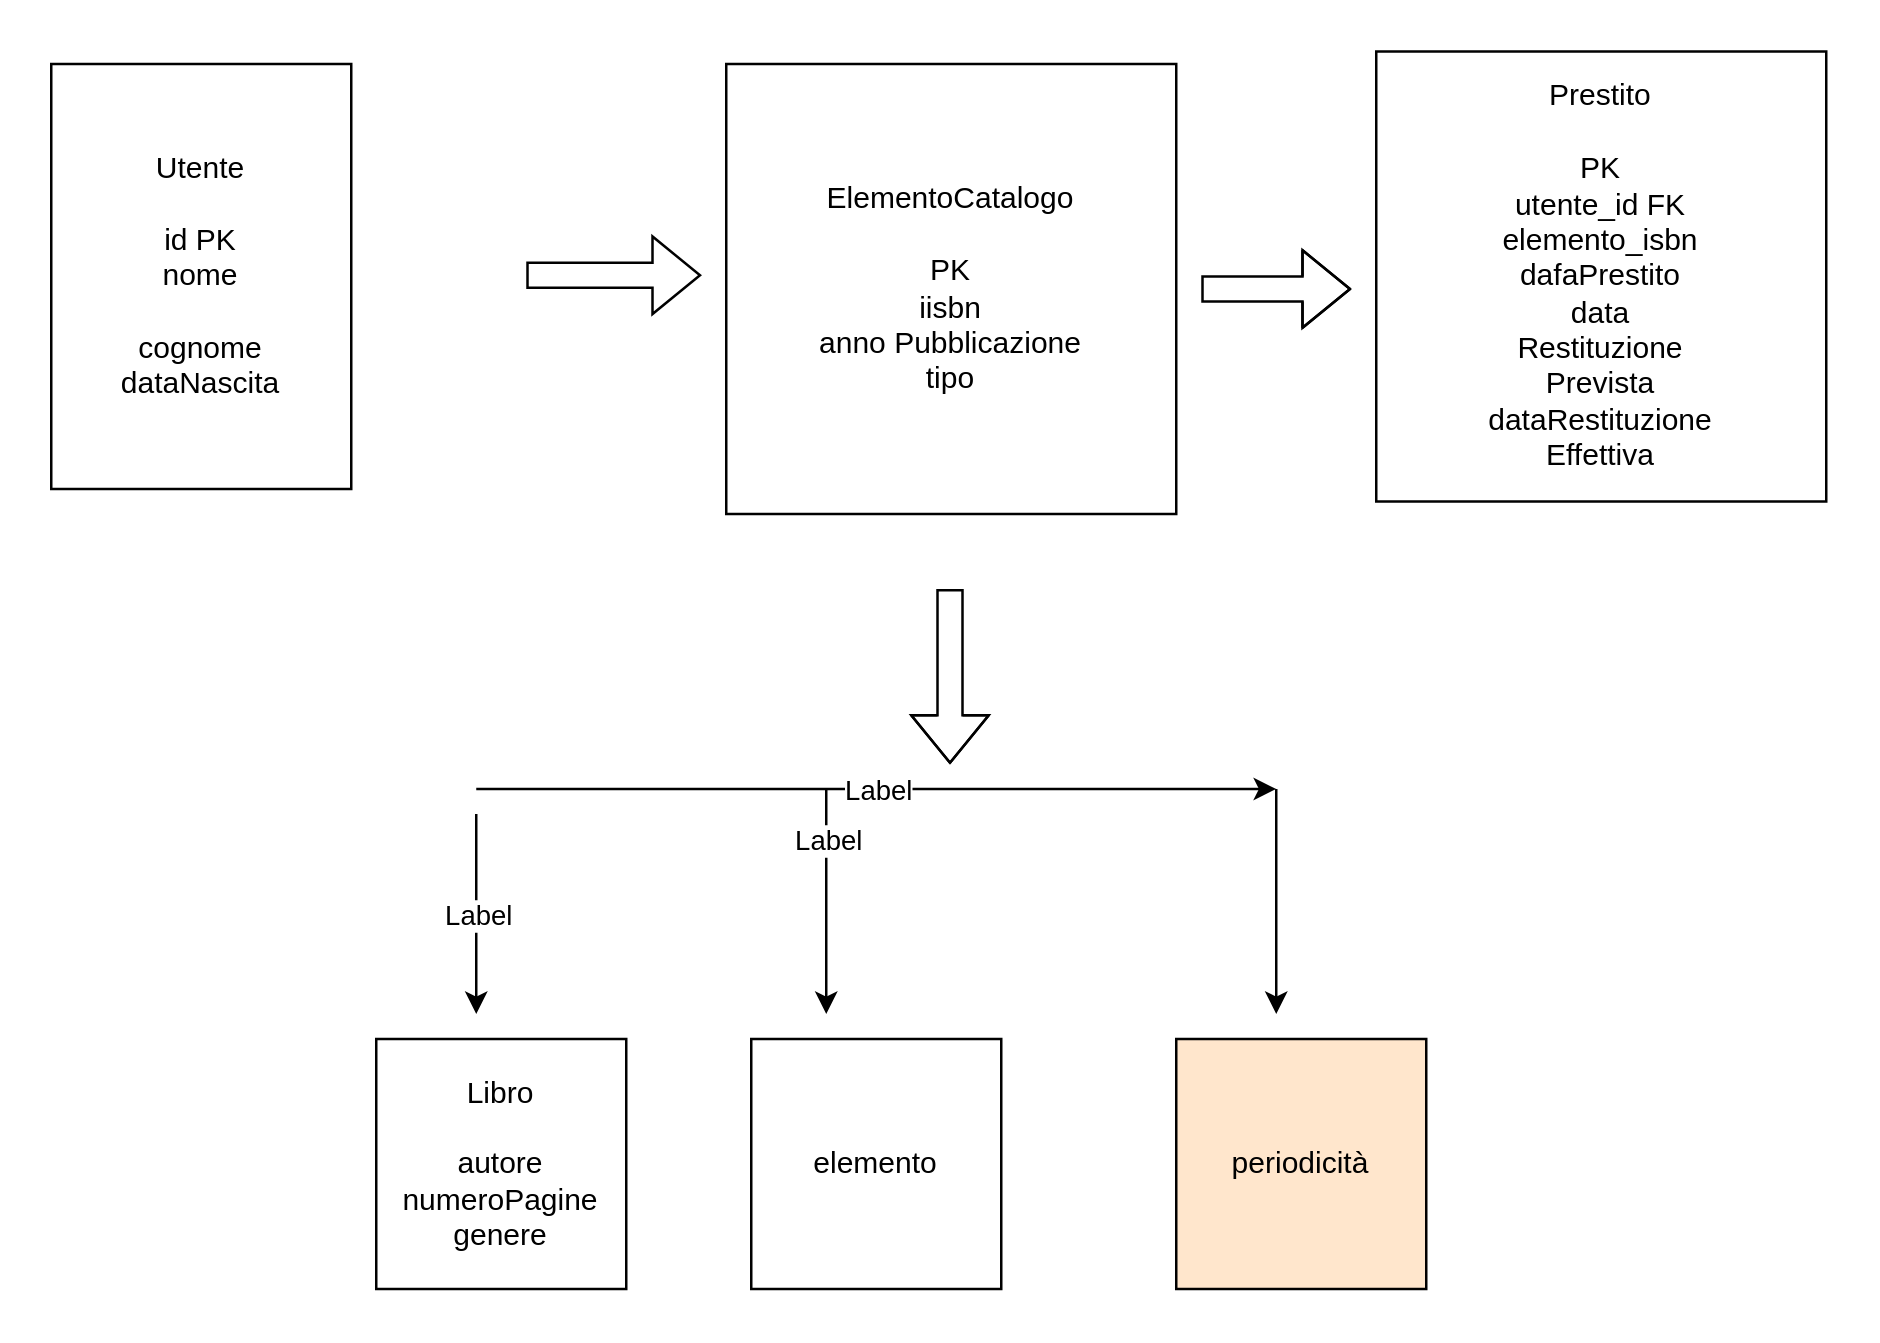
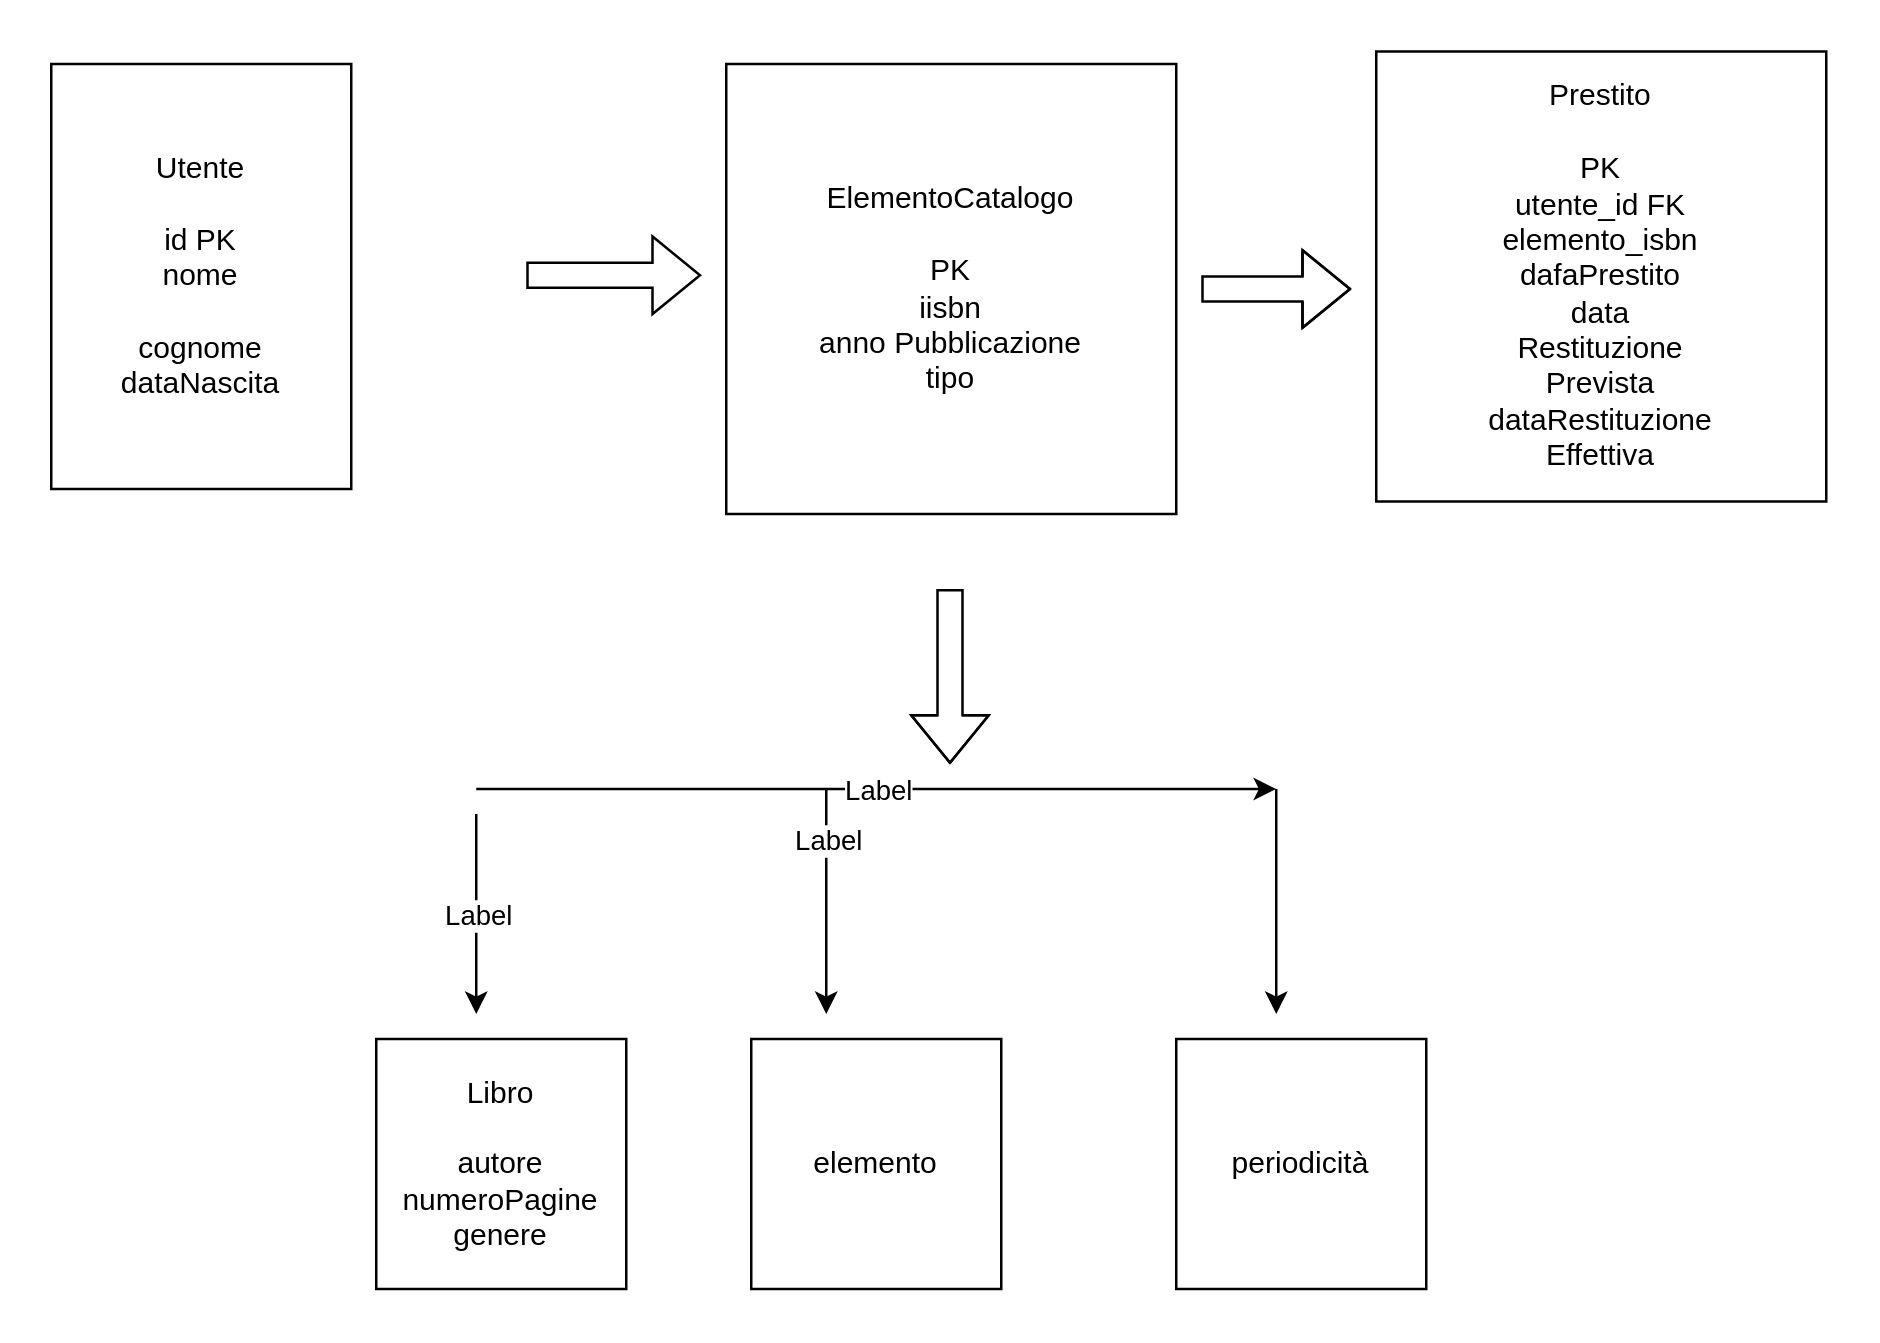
  <mxCell id="0" />
  <mxCell id="1" parent="0" />
  <mxCell id="2" value="&lt;div&gt;Utente&lt;/div&gt;&lt;div&gt;&lt;br&gt;&lt;/div&gt;&lt;div&gt;id PK&lt;/div&gt;&lt;div&gt;nome&lt;/div&gt;&lt;div&gt;&lt;br&gt;&lt;/div&gt;&lt;div&gt;cognome&lt;/div&gt;&lt;div&gt;dataNascita&lt;/div&gt;" style="whiteSpace=wrap;html=1;aspect=fixed;" parent="1" vertex="1"><mxGeometry x="20" y="25" width="120" height="170" as="geometry" /></mxCell>
  <mxCell id="3" value="&lt;div&gt;ElementoCatalogo&lt;/div&gt;&lt;div&gt;&lt;br&gt;&lt;/div&gt;&lt;div&gt;PK&lt;/div&gt;&lt;div&gt;iisbn&lt;/div&gt;&lt;div&gt;anno Pubblicazione&lt;/div&gt;&lt;div&gt;tipo&lt;/div&gt;" style="whiteSpace=wrap;html=1;aspect=fixed;" vertex="1" parent="1"><mxGeometry x="290" y="25" width="180" height="180" as="geometry" /></mxCell>
  <mxCell id="4" value="" style="shape=flexArrow;endArrow=classic;html=1;rounded=0;" edge="1" parent="1"><mxGeometry width="50" height="50" relative="1" as="geometry"><mxPoint x="210" y="109.5" as="sourcePoint" /><mxPoint x="280" y="109.5" as="targetPoint" /></mxGeometry></mxCell>
  <mxCell id="5" value="" style="shape=flexArrow;endArrow=classic;html=1;rounded=0;" edge="1" parent="1"><mxGeometry width="50" height="50" relative="1" as="geometry"><mxPoint x="480" y="115" as="sourcePoint" /><mxPoint x="540" y="115" as="targetPoint" /><Array as="points"><mxPoint x="490" y="115" /></Array></mxGeometry></mxCell>
  <mxCell id="6" value="&lt;div&gt;Prestito&lt;/div&gt;&lt;div&gt;&lt;br&gt;&lt;/div&gt;&lt;div&gt;PK&lt;/div&gt;&lt;div&gt;utente_id FK&lt;/div&gt;&lt;div&gt;elemento_isbn&lt;/div&gt;&lt;div&gt;dafaPrestito&lt;/div&gt;&lt;div&gt;data&lt;/div&gt;&lt;div&gt;Restituzione&lt;/div&gt;&lt;div&gt;Prevista&lt;/div&gt;&lt;div&gt;dataRestituzione&lt;/div&gt;&lt;div&gt;Effettiva&lt;/div&gt;" style="whiteSpace=wrap;html=1;aspect=fixed;" vertex="1" parent="1"><mxGeometry x="550" y="20" width="180" height="180" as="geometry" /></mxCell>
  <mxCell id="7" value="" style="shape=flexArrow;endArrow=classic;html=1;rounded=0;" edge="1" parent="1"><mxGeometry width="50" height="50" relative="1" as="geometry"><mxPoint x="379.5" y="235" as="sourcePoint" /><mxPoint x="379.5" y="305" as="targetPoint" /><Array as="points"><mxPoint x="379.5" y="255" /></Array></mxGeometry></mxCell>
  <mxCell id="8" value="" style="endArrow=classic;html=1;rounded=0;" edge="1" parent="1"><mxGeometry relative="1" as="geometry"><mxPoint x="190" y="315" as="sourcePoint" /><mxPoint x="510" y="315" as="targetPoint" /></mxGeometry></mxCell>
  <mxCell id="9" value="Label" style="edgeLabel;resizable=0;html=1;;align=center;verticalAlign=middle;" connectable="0" vertex="1" parent="8"><mxGeometry relative="1" as="geometry" /></mxCell>
  <mxCell id="10" value="" style="endArrow=classic;html=1;rounded=0;" edge="1" parent="1"><mxGeometry relative="1" as="geometry"><mxPoint x="510" y="315" as="sourcePoint" /><mxPoint x="510" y="405" as="targetPoint" /></mxGeometry></mxCell>
- <mxCell id="11" value="periodicità" style="whiteSpace=wrap;html=1;aspect=fixed;fillColor=#ffe6cc;" vertex="1" parent="1"><mxGeometry x="470" y="415" width="100" height="100" as="geometry" /></mxCell>
+ <mxCell id="11" value="periodicità" style="whiteSpace=wrap;html=1;aspect=fixed;" vertex="1" parent="1"><mxGeometry x="470" y="415" width="100" height="100" as="geometry" /></mxCell>
  <mxCell id="12" value="" style="endArrow=classic;html=1;rounded=0;" edge="1" parent="1"><mxGeometry relative="1" as="geometry"><mxPoint x="330" y="315" as="sourcePoint" /><mxPoint x="330" y="405" as="targetPoint" /></mxGeometry></mxCell>
  <mxCell id="13" value="Label" style="edgeLabel;resizable=0;html=1;;align=center;verticalAlign=middle;" connectable="0" vertex="1" parent="12"><mxGeometry relative="1" as="geometry"><mxPoint y="-25" as="offset" /></mxGeometry></mxCell>
  <mxCell id="14" value="elemento" style="whiteSpace=wrap;html=1;aspect=fixed;" vertex="1" parent="1"><mxGeometry x="300" y="415" width="100" height="100" as="geometry" /></mxCell>
  <mxCell id="15" value="" style="endArrow=classic;html=1;rounded=0;" edge="1" parent="1"><mxGeometry relative="1" as="geometry"><mxPoint x="190" y="325" as="sourcePoint" /><mxPoint x="190" y="405" as="targetPoint" /></mxGeometry></mxCell>
  <mxCell id="16" value="Label" style="edgeLabel;resizable=0;html=1;;align=center;verticalAlign=middle;" connectable="0" vertex="1" parent="15"><mxGeometry relative="1" as="geometry" /></mxCell>
  <mxCell id="17" value="&lt;div&gt;Libro&lt;/div&gt;&lt;div&gt;&lt;br&gt;&lt;/div&gt;&lt;div&gt;autore&lt;/div&gt;&lt;div&gt;numeroPagine&lt;/div&gt;&lt;div&gt;genere&lt;/div&gt;" style="whiteSpace=wrap;html=1;aspect=fixed;" vertex="1" parent="1"><mxGeometry x="150" y="415" width="100" height="100" as="geometry" /></mxCell>
